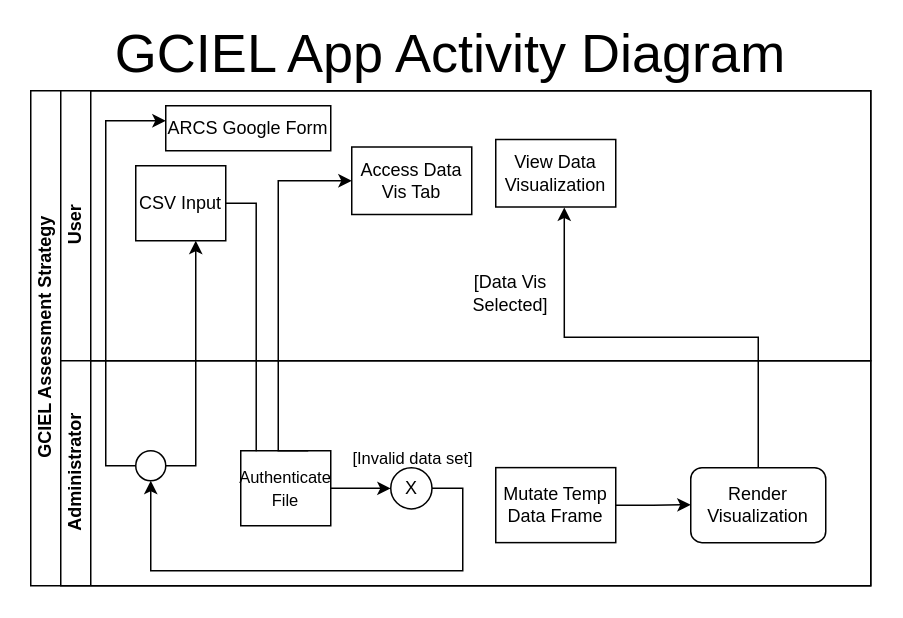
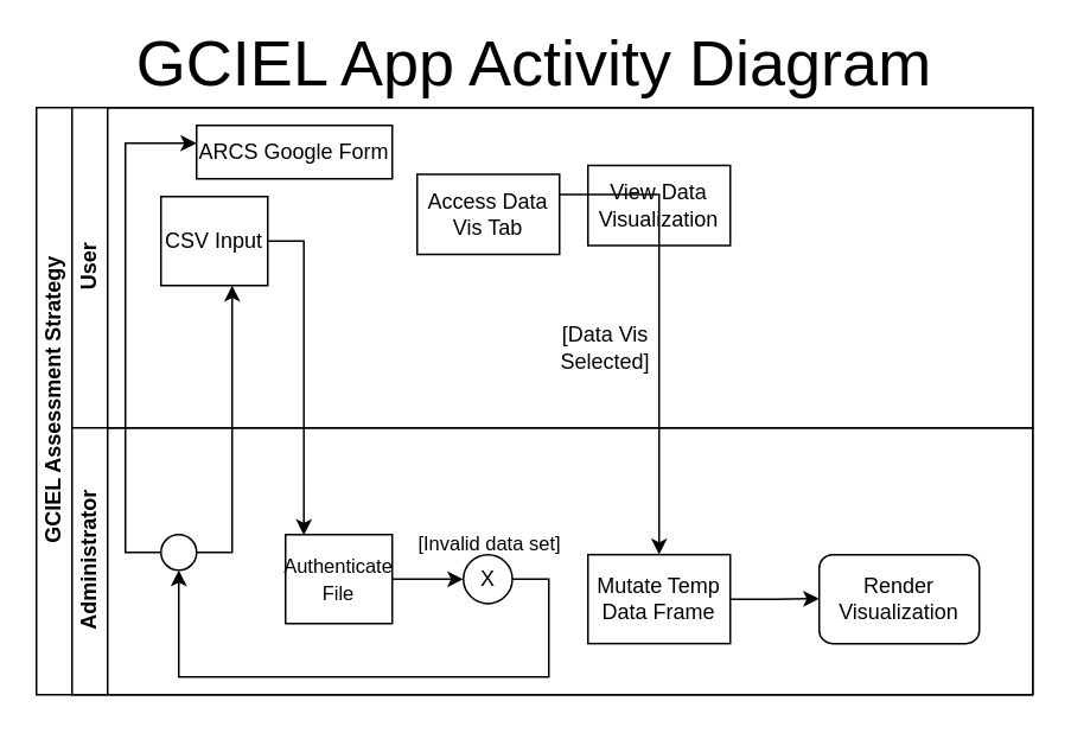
  <mxCell id="0" />
  <mxCell id="1" parent="0" />
  <mxCell id="2" value="GCIEL Assessment Strategy" style="swimlane;html=1;childLayout=stackLayout;resizeParent=1;resizeParentMax=0;horizontal=0;startSize=20;horizontalStack=0;" parent="1" vertex="1"><mxGeometry x="20" y="60" width="560" height="330" as="geometry" /></mxCell>
  <mxCell id="3" value="User" style="swimlane;html=1;startSize=20;horizontal=0;" parent="2" vertex="1"><mxGeometry x="20" width="540" height="180" as="geometry" /></mxCell>
  <mxCell id="4" value="CSV Input" style="rounded=0;whiteSpace=wrap;html=1;fontFamily=Helvetica;fontSize=12;fontColor=#000000;align=center;" parent="3" vertex="1"><mxGeometry x="50" y="50" width="60" height="50" as="geometry" /></mxCell>
  <mxCell id="5" value="Access Data Vis Tab" style="rounded=0;whiteSpace=wrap;html=1;" parent="3" vertex="1"><mxGeometry x="194" y="37.5" width="80" height="45" as="geometry" /></mxCell>
  <mxCell id="6" value="ARCS Google Form" style="rounded=0;whiteSpace=wrap;html=1;" parent="3" vertex="1"><mxGeometry x="70" y="10" width="110" height="30" as="geometry" /></mxCell>
  <mxCell id="7" value="View Data Visualization" style="rounded=0;whiteSpace=wrap;html=1;" parent="3" vertex="1"><mxGeometry x="290" y="32.5" width="80" height="45" as="geometry" /></mxCell>
  <mxCell id="8" value="[Data Vis Selected]" style="text;html=1;align=center;verticalAlign=middle;whiteSpace=wrap;rounded=0;" parent="3" vertex="1"><mxGeometry x="270" y="120" width="60" height="30" as="geometry" /></mxCell>
  <mxCell id="9" value="Administrator" style="swimlane;html=1;startSize=20;horizontal=0;" parent="2" vertex="1"><mxGeometry x="20" y="180" width="540" height="150" as="geometry" /></mxCell>
  <mxCell id="10" value="" style="ellipse;whiteSpace=wrap;html=1;" parent="9" vertex="1"><mxGeometry x="50" y="60" width="20" height="20" as="geometry" /></mxCell>
  <mxCell id="11" value="&lt;font style=&quot;font-size: 11px;&quot;&gt;Authenticate&lt;/font&gt;&lt;div&gt;&lt;font style=&quot;font-size: 11px;&quot;&gt;File&lt;/font&gt;&lt;/div&gt;" style="rounded=0;whiteSpace=wrap;html=1;fontFamily=Helvetica;fontSize=12;fontColor=#000000;align=center;" parent="9" vertex="1"><mxGeometry x="120" y="60" width="60" height="50" as="geometry" /></mxCell>
  <mxCell id="12" style="edgeStyle=orthogonalEdgeStyle;rounded=0;orthogonalLoop=1;jettySize=auto;html=1;exitX=1;exitY=0.5;exitDx=0;exitDy=0;entryX=0.5;entryY=1;entryDx=0;entryDy=0;" parent="9" source="13" target="10" edge="1"><mxGeometry relative="1" as="geometry"><mxPoint x="60" y="140" as="targetPoint" /><Array as="points"><mxPoint x="268" y="85" /><mxPoint x="268" y="140" /><mxPoint x="60" y="140" /></Array></mxGeometry></mxCell>
  <mxCell id="13" value="X" style="ellipse;whiteSpace=wrap;html=1;aspect=fixed;" parent="9" vertex="1"><mxGeometry x="220" y="71.25" width="27.5" height="27.5" as="geometry" /></mxCell>
  <mxCell id="14" style="edgeStyle=orthogonalEdgeStyle;rounded=0;orthogonalLoop=1;jettySize=auto;html=1;" parent="9" source="11" target="13" edge="1"><mxGeometry relative="1" as="geometry"><mxPoint x="220" y="85" as="targetPoint" /></mxGeometry></mxCell>
  <mxCell id="15" value="&lt;font style=&quot;font-size: 11px;&quot;&gt;[Invalid data set]&lt;/font&gt;" style="text;html=1;align=center;verticalAlign=middle;whiteSpace=wrap;rounded=0;" parent="9" vertex="1"><mxGeometry x="190" y="50" width="90" height="30" as="geometry" /></mxCell>
  <mxCell id="16" style="edgeStyle=orthogonalEdgeStyle;rounded=0;orthogonalLoop=1;jettySize=auto;html=1;exitX=1;exitY=0.5;exitDx=0;exitDy=0;" parent="9" source="17" edge="1"><mxGeometry relative="1" as="geometry"><mxPoint x="420" y="96" as="targetPoint" /></mxGeometry></mxCell>
  <mxCell id="17" value="Mutate Temp Data Frame" style="rounded=0;whiteSpace=wrap;html=1;" parent="9" vertex="1"><mxGeometry x="290" y="71.25" width="80" height="50" as="geometry" /></mxCell>
  <mxCell id="18" value="Render Visualization" style="whiteSpace=wrap;html=1;rounded=1;" parent="9" vertex="1"><mxGeometry x="420" y="71.25" width="90" height="50" as="geometry" /></mxCell>
  <mxCell id="19" value="" style="edgeStyle=orthogonalEdgeStyle;rounded=0;orthogonalLoop=1;jettySize=auto;html=1;" parent="2" source="10" target="4" edge="1"><mxGeometry relative="1" as="geometry"><Array as="points"><mxPoint x="110" y="250" /></Array></mxGeometry></mxCell>
- <mxCell id="20" style="edgeStyle=orthogonalEdgeStyle;rounded=0;orthogonalLoop=1;jettySize=auto;html=1;exitX=1;exitY=0.5;exitDx=0;exitDy=0;entryX=0.172;entryY=0.008;entryDx=0;entryDy=0;entryPerimeter=0;endArrow=none;" parent="2" source="4" target="11" edge="1"><mxGeometry relative="1" as="geometry"><mxPoint x="130" y="150" as="targetPoint" /></mxGeometry></mxCell>
- <mxCell id="21" style="edgeStyle=orthogonalEdgeStyle;rounded=0;orthogonalLoop=1;jettySize=auto;html=1;exitX=0.75;exitY=0;exitDx=0;exitDy=0;entryX=0;entryY=0.5;entryDx=0;entryDy=0;" parent="2" source="11" target="5" edge="1"><mxGeometry relative="1" as="geometry"><mxPoint x="210" y="60" as="targetPoint" /><Array as="points"><mxPoint x="165" y="60" /></Array></mxGeometry></mxCell>
+ <mxCell id="20" style="edgeStyle=orthogonalEdgeStyle;rounded=0;orthogonalLoop=1;jettySize=auto;html=1;exitX=1;exitY=0.5;exitDx=0;exitDy=0;entryX=0.172;entryY=0.008;entryDx=0;entryDy=0;entryPerimeter=0;" parent="2" source="4" target="11" edge="1"><mxGeometry relative="1" as="geometry"><mxPoint x="130" y="150" as="targetPoint" /></mxGeometry></mxCell>
  <mxCell id="22" style="edgeStyle=orthogonalEdgeStyle;rounded=0;orthogonalLoop=1;jettySize=auto;html=1;exitX=0;exitY=0.5;exitDx=0;exitDy=0;" parent="2" source="10" target="6" edge="1"><mxGeometry relative="1" as="geometry"><mxPoint x="90" y="20" as="targetPoint" /><Array as="points"><mxPoint x="50" y="250" /><mxPoint x="50" y="20" /></Array></mxGeometry></mxCell>
- <mxCell id="24" style="edgeStyle=orthogonalEdgeStyle;rounded=0;orthogonalLoop=1;jettySize=auto;html=1;exitX=0.5;exitY=0;exitDx=0;exitDy=0;entryX=0.571;entryY=1.006;entryDx=0;entryDy=0;entryPerimeter=0;" parent="2" source="18" target="7" edge="1"><mxGeometry relative="1" as="geometry"><mxPoint x="484.966" y="90" as="targetPoint" /></mxGeometry></mxCell>
+ <mxCell id="23" style="edgeStyle=orthogonalEdgeStyle;rounded=0;orthogonalLoop=1;jettySize=auto;html=1;exitX=1;exitY=0.25;exitDx=0;exitDy=0;" parent="2" source="5" target="17" edge="1"><mxGeometry relative="1" as="geometry"><mxPoint x="330" y="240" as="targetPoint" /></mxGeometry></mxCell>
  <mxCell id="25" value="&lt;font style=&quot;font-size: 36px;&quot;&gt;GCIEL App Activity Diagram&lt;/font&gt;" style="text;html=1;align=center;verticalAlign=middle;whiteSpace=wrap;rounded=0;" parent="1" vertex="1"><mxGeometry x="40" y="20" width="520" height="30" as="geometry" /></mxCell>
